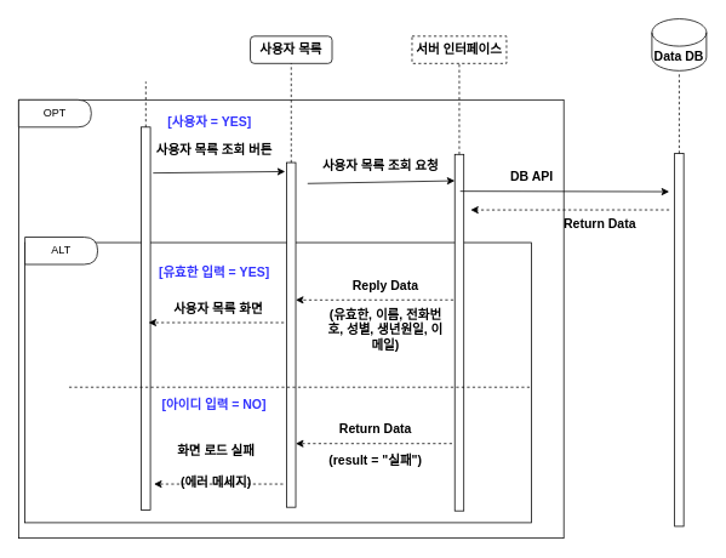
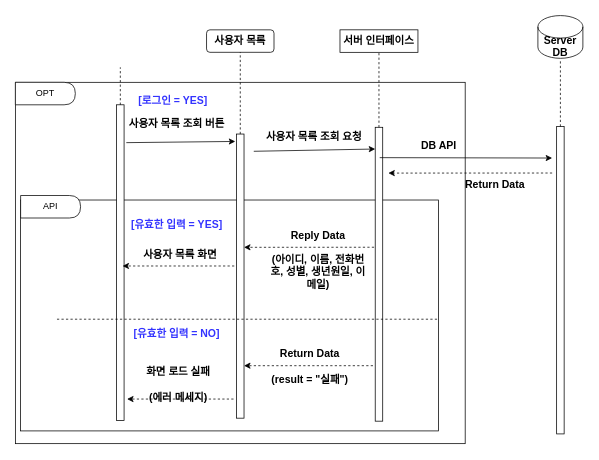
  <mxCell id="0" />
  <mxCell id="1" parent="0" />
  <mxCell id="2" value="" style="rounded=0;whiteSpace=wrap;html=1;" parent="1" vertex="1"><mxGeometry x="20" y="109" width="600" height="482" as="geometry" /></mxCell>
  <mxCell id="3" value="" style="rounded=0;whiteSpace=wrap;html=1;" parent="1" vertex="1"><mxGeometry x="27" y="266" width="557.5" height="308" as="geometry" /></mxCell>
  <mxCell id="4" value="" style="rounded=0;whiteSpace=wrap;html=1;" parent="1" vertex="1"><mxGeometry x="155" y="139" width="10" height="421" as="geometry" /></mxCell>
  <mxCell id="5" value="" style="rounded=0;whiteSpace=wrap;html=1;" parent="1" vertex="1"><mxGeometry x="315" y="178" width="10" height="379" as="geometry" /></mxCell>
  <mxCell id="6" value="" style="rounded=0;whiteSpace=wrap;html=1;" parent="1" vertex="1"><mxGeometry x="500" y="169" width="10" height="392" as="geometry" /></mxCell>
  <mxCell id="7" value="&lt;span style=&quot;font-size: 14px;&quot;&gt;&lt;b&gt;사용자 목록&lt;/b&gt;&lt;/span&gt;" style="whiteSpace=wrap;html=1;rounded=1;" parent="1" vertex="1"><mxGeometry x="275" y="39" width="90" height="30" as="geometry" /></mxCell>
  <mxCell id="8" value="" style="endArrow=none;dashed=1;html=1;rounded=0;entryX=0.5;entryY=1;entryDx=0;entryDy=0;exitX=0.5;exitY=0;exitDx=0;exitDy=0;" parent="1" source="5" target="7" edge="1"><mxGeometry width="50" height="50" relative="1" as="geometry"><mxPoint x="490" y="309" as="sourcePoint" /><mxPoint x="540" y="259" as="targetPoint" /></mxGeometry></mxCell>
  <mxCell id="9" value="" style="endArrow=none;dashed=1;html=1;rounded=0;" parent="1" source="4" edge="1"><mxGeometry width="50" height="50" relative="1" as="geometry"><mxPoint x="490" y="309" as="sourcePoint" /><mxPoint x="160" y="89" as="targetPoint" /></mxGeometry></mxCell>
- <mxCell id="10" value="&lt;b&gt;&lt;font style=&quot;font-size: 14px;&quot;&gt;서버 인터페이스&lt;/font&gt;&lt;/b&gt;" style="rounded=0;whiteSpace=wrap;html=1;dashed=1;" parent="1" vertex="1"><mxGeometry x="453" y="39" width="104" height="30" as="geometry" /></mxCell>
+ <mxCell id="10" value="&lt;b&gt;&lt;font style=&quot;font-size: 14px;&quot;&gt;서버 인터페이스&lt;/font&gt;&lt;/b&gt;" style="rounded=0;whiteSpace=wrap;html=1;" parent="1" vertex="1"><mxGeometry x="453" y="39" width="104" height="30" as="geometry" /></mxCell>
  <mxCell id="11" value="" style="endArrow=none;dashed=1;html=1;rounded=0;entryX=0.5;entryY=1;entryDx=0;entryDy=0;exitX=0.5;exitY=0;exitDx=0;exitDy=0;" parent="1" source="6" target="10" edge="1"><mxGeometry width="50" height="50" relative="1" as="geometry"><mxPoint x="490" y="309" as="sourcePoint" /><mxPoint x="540" y="259" as="targetPoint" /></mxGeometry></mxCell>
  <mxCell id="12" value="" style="endArrow=classic;html=1;rounded=0;exitX=1.2;exitY=0.152;exitDx=0;exitDy=0;exitPerimeter=0;entryX=-0.167;entryY=0.026;entryDx=0;entryDy=0;entryPerimeter=0;" parent="1" target="5" edge="1"><mxGeometry width="50" height="50" relative="1" as="geometry"><mxPoint x="168" y="189.48" as="sourcePoint" /><mxPoint x="494" y="187" as="targetPoint" /></mxGeometry></mxCell>
  <mxCell id="13" value="&lt;span style=&quot;font-size: 14px;&quot;&gt;&lt;b&gt;사용자 목록 조회 버튼&lt;/b&gt;&lt;/span&gt;" style="text;html=1;align=center;verticalAlign=middle;whiteSpace=wrap;rounded=0;" parent="1" vertex="1"><mxGeometry x="158" y="149" width="155" height="30" as="geometry" /></mxCell>
  <mxCell id="14" value="" style="endArrow=classic;html=1;rounded=0;exitX=-0.112;exitY=0.667;exitDx=0;exitDy=0;exitPerimeter=0;entryX=1.039;entryY=0.618;entryDx=0;entryDy=0;entryPerimeter=0;dashed=1;" parent="1" edge="1"><mxGeometry width="50" height="50" relative="1" as="geometry"><mxPoint x="498.49" y="329" as="sourcePoint" /><mxPoint x="325" y="329.09" as="targetPoint" /></mxGeometry></mxCell>
- <mxCell id="15" value="&lt;b&gt;&lt;font style=&quot;font-size: 14px;&quot;&gt;Reply Data&lt;/font&gt;&lt;/b&gt;&lt;div&gt;&lt;br&gt;&lt;/div&gt;&lt;div&gt;&lt;div&gt;&lt;font style=&quot;font-size: 14px;&quot;&gt;&lt;b&gt;(유효한, 이름, 전화번호, 성별, 생년원일, 이메일)&lt;/b&gt;&lt;/font&gt;&lt;/div&gt;&lt;/div&gt;" style="text;html=1;align=center;verticalAlign=middle;whiteSpace=wrap;rounded=0;" parent="1" vertex="1"><mxGeometry x="359" y="331" width="130" height="30" as="geometry" /></mxCell>
+ <mxCell id="15" value="&lt;b&gt;&lt;font style=&quot;font-size: 14px;&quot;&gt;Reply Data&lt;/font&gt;&lt;/b&gt;&lt;div&gt;&lt;br&gt;&lt;/div&gt;&lt;div&gt;&lt;div&gt;&lt;font style=&quot;font-size: 14px;&quot;&gt;&lt;b&gt;(아이디, 이름, 전화번호, 성별, 생년원일, 이메일)&lt;/b&gt;&lt;/font&gt;&lt;/div&gt;&lt;/div&gt;" style="text;html=1;align=center;verticalAlign=middle;whiteSpace=wrap;rounded=0;" parent="1" vertex="1"><mxGeometry x="359" y="331" width="130" height="30" as="geometry" /></mxCell>
  <mxCell id="16" value="" style="endArrow=classic;html=1;rounded=0;exitX=-0.112;exitY=0.667;exitDx=0;exitDy=0;exitPerimeter=0;entryX=1.054;entryY=0.966;entryDx=0;entryDy=0;entryPerimeter=0;dashed=1;" parent="1" edge="1"><mxGeometry width="50" height="50" relative="1" as="geometry"><mxPoint x="312" y="354" as="sourcePoint" /><mxPoint x="163" y="354" as="targetPoint" /></mxGeometry></mxCell>
  <mxCell id="17" value="&lt;span style=&quot;font-size: 14px;&quot;&gt;&lt;b&gt;사용자 목록 화면&lt;/b&gt;&lt;/span&gt;" style="text;html=1;align=center;verticalAlign=middle;whiteSpace=wrap;rounded=0;" parent="1" vertex="1"><mxGeometry x="175" y="324" width="130" height="30" as="geometry" /></mxCell>
  <mxCell id="18" value="OPT&lt;span style=&quot;color: rgba(0, 0, 0, 0); font-family: monospace; font-size: 0px; text-align: start; text-wrap: nowrap;&quot;&gt;%3CmxGraphModel%3E%3Croot%3E%3CmxCell%20id%3D%220%22%2F%3E%3CmxCell%20id%3D%221%22%20parent%3D%220%22%2F%3E%3CmxCell%20id%3D%222%22%20value%3D%22%ED%9A%8C%EC%9B%90%EA%B0%80%EC%9E%85%20%EC%9A%94%EC%B2%AD%26lt%3Bdiv%26gt%3B(ID%2C%20%EB%B9%84%EB%B0%80%EB%B2%88%ED%98%B8%2C%20%EB%8B%89%EB%84%A4%EC%9E%84%2C%20%EC%9D%B4%EB%A6%84%2C%20%EC%84%B1%EB%B3%84%2C%20%EC%9D%B4%EB%A9%94%EC%9D%BC)%26lt%3B%2Fdiv%26gt%3B%22%20style%3D%22text%3Bhtml%3D1%3Balign%3Dcenter%3BverticalAlign%3Dmiddle%3BwhiteSpace%3Dwrap%3Brounded%3D0%3B%22%20vertex%3D%221%22%20parent%3D%221%22%3E%3CmxGeometry%20x%3D%22235%22%20y%3D%22-820%22%20width%3D%22125%22%20height%3D%2230%22%20as%3D%22geometry%22%2F%3E%3C%2FmxCell%3E%3C%2Froot%3E%3C%2FmxGraphModel%3E&lt;/span&gt;" style="shape=delay;whiteSpace=wrap;html=1;" parent="1" vertex="1"><mxGeometry x="20" y="109" width="80" height="30" as="geometry" /></mxCell>
- <mxCell id="19" value="ALT" style="shape=delay;whiteSpace=wrap;html=1;" parent="1" vertex="1"><mxGeometry x="27" y="260" width="80" height="30" as="geometry" /></mxCell>
+ <mxCell id="19" value="API" style="shape=delay;whiteSpace=wrap;html=1;" parent="1" vertex="1"><mxGeometry x="27" y="260" width="80" height="30" as="geometry" /></mxCell>
  <mxCell id="20" value="&lt;b style=&quot;&quot;&gt;&lt;font style=&quot;font-size: 14px;&quot;&gt;[유효한 입력 = YES]&lt;/font&gt;&lt;/b&gt;" style="text;html=1;align=center;verticalAlign=middle;whiteSpace=wrap;rounded=0;fontColor=#3333FF;" parent="1" vertex="1"><mxGeometry x="163" y="284" width="145" height="30" as="geometry" /></mxCell>
  <mxCell id="21" value="" style="endArrow=none;dashed=1;html=1;rounded=0;" parent="1" edge="1"><mxGeometry width="50" height="50" relative="1" as="geometry"><mxPoint x="582.5" y="425" as="sourcePoint" /><mxPoint x="72.5" y="425" as="targetPoint" /></mxGeometry></mxCell>
  <mxCell id="22" value="" style="rounded=0;whiteSpace=wrap;html=1;" parent="1" vertex="1"><mxGeometry x="742" y="168" width="10" height="410" as="geometry" /></mxCell>
  <mxCell id="23" value="" style="endArrow=none;dashed=1;html=1;rounded=0;entryX=0.5;entryY=1;entryDx=0;entryDy=0;exitX=0.5;exitY=0;exitDx=0;exitDy=0;" parent="1" source="22" edge="1"><mxGeometry width="50" height="50" relative="1" as="geometry"><mxPoint x="732" y="318" as="sourcePoint" /><mxPoint x="747" y="78" as="targetPoint" /></mxGeometry></mxCell>
- <mxCell id="24" value="&lt;b&gt;&lt;font style=&quot;font-size: 14px;&quot;&gt;Data DB&lt;/font&gt;&lt;/b&gt;" style="shape=cylinder3;whiteSpace=wrap;html=1;boundedLbl=1;backgroundOutline=1;size=15;" parent="1" vertex="1"><mxGeometry x="717" y="20" width="60" height="57" as="geometry" /></mxCell>
+ <mxCell id="24" value="&lt;b&gt;&lt;font style=&quot;font-size: 14px;&quot;&gt;Server DB&lt;/font&gt;&lt;/b&gt;" style="shape=cylinder3;whiteSpace=wrap;html=1;boundedLbl=1;backgroundOutline=1;size=15;" parent="1" vertex="1"><mxGeometry x="717" y="20" width="60" height="57" as="geometry" /></mxCell>
  <mxCell id="25" value="" style="endArrow=classic;html=1;rounded=0;" parent="1" edge="1"><mxGeometry width="50" height="50" relative="1" as="geometry"><mxPoint x="506" y="209.5" as="sourcePoint" /><mxPoint x="736" y="210" as="targetPoint" /></mxGeometry></mxCell>
  <mxCell id="26" value="&lt;b&gt;&lt;font style=&quot;font-size: 14px;&quot;&gt;DB API&lt;/font&gt;&lt;/b&gt;" style="text;html=1;align=center;verticalAlign=middle;whiteSpace=wrap;rounded=0;" parent="1" vertex="1"><mxGeometry x="510" y="179" width="150" height="30" as="geometry" /></mxCell>
  <mxCell id="27" value="&lt;b&gt;&lt;font style=&quot;font-size: 14px;&quot;&gt;Return Data&lt;/font&gt;&lt;/b&gt;" style="text;html=1;align=center;verticalAlign=middle;whiteSpace=wrap;rounded=0;" parent="1" vertex="1"><mxGeometry x="615" y="230" width="90" height="30" as="geometry" /></mxCell>
  <mxCell id="28" value="" style="endArrow=classic;html=1;rounded=0;entryX=1.039;entryY=0.618;entryDx=0;entryDy=0;entryPerimeter=0;dashed=1;" parent="1" edge="1"><mxGeometry width="50" height="50" relative="1" as="geometry"><mxPoint x="736" y="230" as="sourcePoint" /><mxPoint x="517.51" y="230.09" as="targetPoint" /></mxGeometry></mxCell>
- <mxCell id="29" value="&lt;b style=&quot;&quot;&gt;&lt;font style=&quot;font-size: 14px;&quot;&gt;[사용자 = YES]&lt;/font&gt;&lt;/b&gt;" style="text;html=1;align=center;verticalAlign=middle;whiteSpace=wrap;rounded=0;fontColor=#3333FF;" parent="1" vertex="1"><mxGeometry x="158" y="118" width="145" height="30" as="geometry" /></mxCell>
+ <mxCell id="29" value="&lt;b style=&quot;&quot;&gt;&lt;font style=&quot;font-size: 14px;&quot;&gt;[로그인 = YES]&lt;/font&gt;&lt;/b&gt;" style="text;html=1;align=center;verticalAlign=middle;whiteSpace=wrap;rounded=0;fontColor=#3333FF;" parent="1" vertex="1"><mxGeometry x="158" y="118" width="145" height="30" as="geometry" /></mxCell>
  <mxCell id="30" value="&lt;b&gt;&lt;font style=&quot;font-size: 14px;&quot;&gt;Return Data&lt;/font&gt;&lt;/b&gt;&lt;div&gt;&lt;span style=&quot;font-size: 14px;&quot;&gt;&lt;b&gt;&lt;br&gt;&lt;/b&gt;&lt;/span&gt;&lt;div&gt;&lt;b&gt;&lt;font style=&quot;font-size: 14px;&quot;&gt;(result = &quot;실패&quot;)&lt;/font&gt;&lt;/b&gt;&lt;/div&gt;&lt;/div&gt;" style="text;html=1;align=center;verticalAlign=middle;whiteSpace=wrap;rounded=0;" parent="1" vertex="1"><mxGeometry x="351.01" y="473" width="123.99" height="30" as="geometry" /></mxCell>
  <mxCell id="31" value="" style="endArrow=classic;html=1;rounded=0;dashed=1;entryX=0.857;entryY=0.531;entryDx=0;entryDy=0;entryPerimeter=0;" parent="1" edge="1"><mxGeometry width="50" height="50" relative="1" as="geometry"><mxPoint x="497" y="487" as="sourcePoint" /><mxPoint x="325" y="487" as="targetPoint" /></mxGeometry></mxCell>
  <mxCell id="32" value="&lt;b&gt;&lt;font style=&quot;font-size: 14px;&quot;&gt;화면 로드 실패&lt;/font&gt;&lt;/b&gt;&lt;div&gt;&lt;span style=&quot;font-size: 14px;&quot;&gt;&lt;b&gt;&lt;br&gt;&lt;/b&gt;&lt;/span&gt;&lt;div&gt;&lt;b&gt;&lt;font style=&quot;font-size: 14px;&quot;&gt;(에러 메세지)&lt;/font&gt;&lt;/b&gt;&lt;/div&gt;&lt;/div&gt;" style="text;html=1;align=center;verticalAlign=middle;whiteSpace=wrap;rounded=0;" parent="1" vertex="1"><mxGeometry x="182" y="497" width="111" height="30" as="geometry" /></mxCell>
  <mxCell id="33" value="" style="endArrow=classic;html=1;rounded=0;dashed=1;entryX=0.857;entryY=0.531;entryDx=0;entryDy=0;entryPerimeter=0;" parent="1" edge="1"><mxGeometry width="50" height="50" relative="1" as="geometry"><mxPoint x="311" y="531.5" as="sourcePoint" /><mxPoint x="169" y="531.5" as="targetPoint" /></mxGeometry></mxCell>
- <mxCell id="34" value="&lt;span style=&quot;font-size: 14px;&quot;&gt;&lt;b&gt;[아이디 입력 = NO]&lt;/b&gt;&lt;/span&gt;" style="text;html=1;align=center;verticalAlign=middle;whiteSpace=wrap;rounded=0;fontColor=#3333FF;" parent="1" vertex="1"><mxGeometry x="163" y="429" width="145" height="30" as="geometry" /></mxCell>
+ <mxCell id="34" value="&lt;span style=&quot;font-size: 14px;&quot;&gt;&lt;b&gt;[유효한 입력 = NO]&lt;/b&gt;&lt;/span&gt;" style="text;html=1;align=center;verticalAlign=middle;whiteSpace=wrap;rounded=0;fontColor=#3333FF;" parent="1" vertex="1"><mxGeometry x="163" y="429" width="145" height="30" as="geometry" /></mxCell>
  <mxCell id="35" value="&lt;span style=&quot;font-size: 14px;&quot;&gt;&lt;b&gt;사용자 목록 조회 요청&lt;/b&gt;&lt;/span&gt;" style="text;html=1;align=center;verticalAlign=middle;whiteSpace=wrap;rounded=0;" parent="1" vertex="1"><mxGeometry x="341" y="166" width="155" height="30" as="geometry" /></mxCell>
  <mxCell id="36" value="" style="endArrow=classic;html=1;rounded=0;entryX=0.916;entryY=0.878;entryDx=0;entryDy=0;entryPerimeter=0;" parent="1" edge="1"><mxGeometry width="50" height="50" relative="1" as="geometry"><mxPoint x="338" y="201" as="sourcePoint" /><mxPoint x="500" y="198" as="targetPoint" /></mxGeometry></mxCell>
  <mxCell id="37" style="edgeStyle=none;curved=1;rounded=0;orthogonalLoop=1;jettySize=auto;html=1;exitX=0.75;exitY=1;exitDx=0;exitDy=0;fontSize=12;startSize=8;endSize=8;" edge="1" parent="1" source="15" target="15"><mxGeometry relative="1" as="geometry" /></mxCell>
